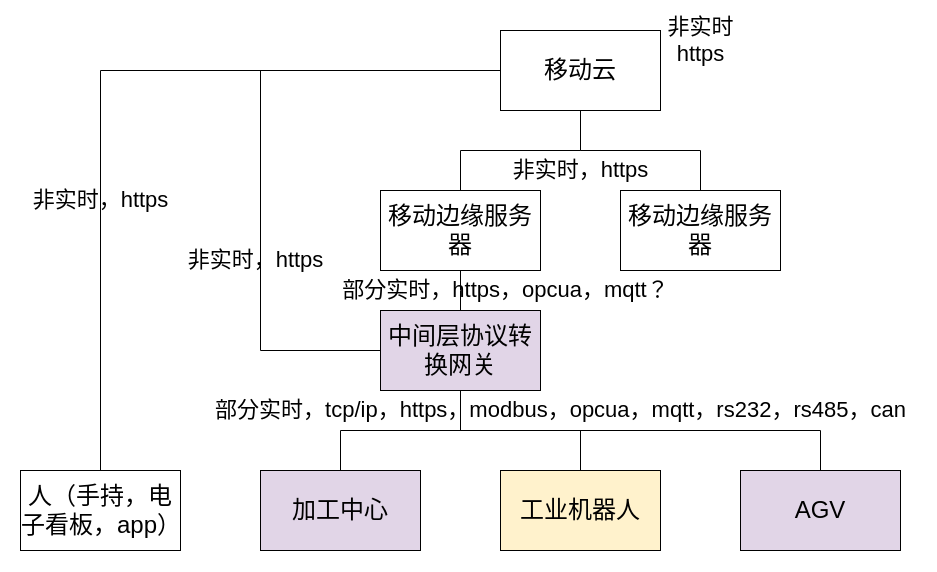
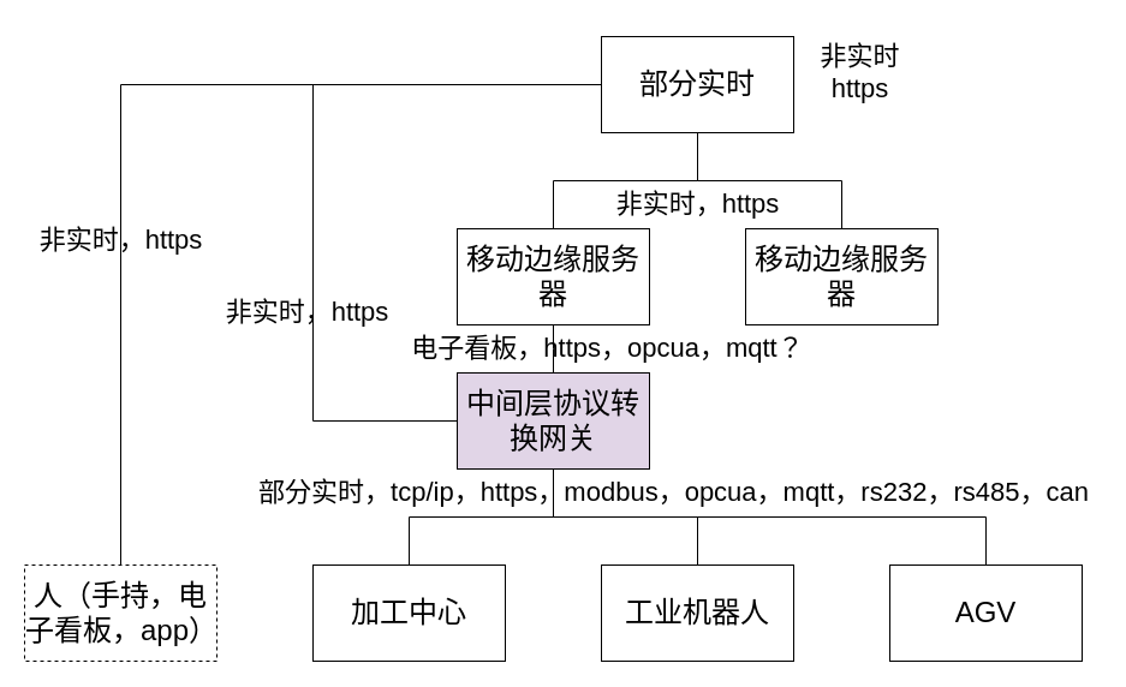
  <mxCell id="0" />
  <mxCell id="1" parent="0" />
- <mxCell id="2" value="&lt;font style=&quot;font-size: 24px&quot;&gt;移动云&lt;/font&gt;" style="rounded=0;whiteSpace=wrap;html=1;" parent="1" vertex="1"><mxGeometry x="500" y="30" width="160" height="80" as="geometry" /></mxCell>
+ <mxCell id="2" value="&lt;font style=&quot;font-size: 24px&quot;&gt;部分实时&lt;/font&gt;" style="rounded=0;whiteSpace=wrap;html=1;" parent="1" vertex="1"><mxGeometry x="500" y="30" width="160" height="80" as="geometry" /></mxCell>
  <mxCell id="3" value="&lt;font style=&quot;font-size: 24px&quot;&gt;移动边缘服务器&lt;/font&gt;" style="rounded=0;whiteSpace=wrap;html=1;" parent="1" vertex="1"><mxGeometry x="380" y="190" width="160" height="80" as="geometry" /></mxCell>
  <mxCell id="4" value="&lt;font style=&quot;font-size: 24px&quot;&gt;移动边缘服务器&lt;/font&gt;" style="rounded=0;whiteSpace=wrap;html=1;" parent="1" vertex="1"><mxGeometry x="620" y="190" width="160" height="80" as="geometry" /></mxCell>
  <mxCell id="5" value="" style="endArrow=none;html=1;entryX=0.5;entryY=0;entryDx=0;entryDy=0;exitX=0.5;exitY=1;exitDx=0;exitDy=0;rounded=0;" parent="1" source="2" target="3" edge="1"><mxGeometry width="50" height="50" relative="1" as="geometry"><mxPoint y="80" as="sourcePoint" x="670" /><mxPoint x="710" y="80" as="targetPoint" /><Array as="points"><mxPoint x="580" y="150" /><mxPoint x="460" y="150" /></Array></mxGeometry></mxCell>
  <mxCell id="6" value="" style="endArrow=none;html=1;entryX=0.5;entryY=0;entryDx=0;entryDy=0;exitX=0.5;exitY=1;exitDx=0;exitDy=0;rounded=0;" parent="1" source="2" target="4" edge="1"><mxGeometry width="50" height="50" relative="1" as="geometry"><mxPoint x="590" y="120" as="sourcePoint" /><mxPoint x="470" y="200" as="targetPoint" /><Array as="points"><mxPoint x="580" y="150" /><mxPoint x="700" y="150" /></Array></mxGeometry></mxCell>
  <mxCell id="7" value="&lt;span style=&quot;font-size: 24px&quot;&gt;中间层协议转换网关&lt;/span&gt;" style="rounded=0;whiteSpace=wrap;html=1;fillColor=#e1d5e7;" parent="1" vertex="1"><mxGeometry x="380" y="310" width="160" height="80" as="geometry" /></mxCell>
  <mxCell id="8" value="" style="endArrow=none;html=1;entryX=0.5;entryY=0;entryDx=0;entryDy=0;rounded=0;" parent="1" target="7" edge="1"><mxGeometry width="50" height="50" relative="1" as="geometry"><mxPoint x="460" y="270" as="sourcePoint" /><mxPoint x="470" y="200" as="targetPoint" /><Array as="points"><mxPoint x="460" y="290" /></Array></mxGeometry></mxCell>
- <mxCell id="9" value="&lt;font style=&quot;font-size: 24px&quot;&gt;加工中心&lt;/font&gt;" style="rounded=0;whiteSpace=wrap;html=1;fillColor=#e1d5e7;" parent="1" vertex="1"><mxGeometry x="260" y="470" width="160" height="80" as="geometry" /></mxCell>
- <mxCell id="10" value="&lt;span style=&quot;font-size: 24px&quot;&gt;工业机器人&lt;/span&gt;" style="rounded=0;whiteSpace=wrap;html=1;fillColor=#fff2cc;" parent="1" vertex="1"><mxGeometry x="500" y="470" width="160" height="80" as="geometry" /></mxCell>
+ <mxCell id="9" value="&lt;font style=&quot;font-size: 24px&quot;&gt;加工中心&lt;/font&gt;" style="rounded=0;whiteSpace=wrap;html=1;" parent="1" vertex="1"><mxGeometry x="260" y="470" width="160" height="80" as="geometry" /></mxCell>
+ <mxCell id="10" value="&lt;span style=&quot;font-size: 24px&quot;&gt;工业机器人&lt;/span&gt;" style="rounded=0;whiteSpace=wrap;html=1;" parent="1" vertex="1"><mxGeometry x="500" y="470" width="160" height="80" as="geometry" /></mxCell>
  <mxCell id="11" value="" style="endArrow=none;html=1;entryX=0.5;entryY=0;entryDx=0;entryDy=0;exitX=0.5;exitY=1;exitDx=0;exitDy=0;rounded=0;" parent="1" edge="1"><mxGeometry width="50" height="50" relative="1" as="geometry"><mxPoint x="460" y="390" as="sourcePoint" /><mxPoint x="340" y="470" as="targetPoint" /><Array as="points"><mxPoint x="460" y="430" /><mxPoint x="340" y="430" /></Array></mxGeometry></mxCell>
  <mxCell id="12" value="" style="endArrow=none;html=1;entryX=0.5;entryY=0;entryDx=0;entryDy=0;exitX=0.5;exitY=1;exitDx=0;exitDy=0;rounded=0;" parent="1" edge="1"><mxGeometry width="50" height="50" relative="1" as="geometry"><mxPoint x="460" y="390" as="sourcePoint" /><mxPoint x="580" y="470" as="targetPoint" /><Array as="points"><mxPoint x="460" y="430" /><mxPoint x="580" y="430" /></Array></mxGeometry></mxCell>
  <mxCell id="13" value="&lt;font style=&quot;font-size: 22px&quot;&gt;非实时，https&lt;/font&gt;" style="text;html=1;align=center;verticalAlign=middle;resizable=0;points=[];autosize=1;strokeWidth=5;" parent="1" vertex="1"><mxGeometry x="505" y="160" width="150" height="20" as="geometry" /></mxCell>
- <mxCell id="14" value="&lt;font style=&quot;font-size: 22px&quot;&gt;部分实时，https，opcua，mqtt？&lt;/font&gt;" style="text;html=1;align=center;verticalAlign=middle;resizable=0;points=[];autosize=1;strokeWidth=5;" parent="1" vertex="1"><mxGeometry x="335" y="280" width="340" height="20" as="geometry" /></mxCell>
+ <mxCell id="14" value="&lt;font style=&quot;font-size: 22px&quot;&gt;电子看板，https，opcua，mqtt？&lt;/font&gt;" style="text;html=1;align=center;verticalAlign=middle;resizable=0;points=[];autosize=1;strokeWidth=5;" parent="1" vertex="1"><mxGeometry x="335" y="280" width="340" height="20" as="geometry" /></mxCell>
  <mxCell id="15" value="&lt;font style=&quot;font-size: 22px&quot;&gt;部分实时，tcp/ip，https，modbus，opcua，mqtt，rs232，rs485，can&lt;/font&gt;" style="text;html=1;align=center;verticalAlign=middle;resizable=0;points=[];autosize=1;strokeWidth=5;" parent="1" vertex="1"><mxGeometry x="205" y="400" width="710" height="20" as="geometry" /></mxCell>
- <mxCell id="16" value="&lt;font style=&quot;font-size: 22px&quot;&gt;非实时&lt;br&gt;https&lt;/font&gt;" style="text;html=1;align=center;verticalAlign=middle;resizable=0;points=[];autosize=1;strokeWidth=5;" parent="1" vertex="1"><mxGeometry x="660" y="20" width="80" height="40" as="geometry" /></mxCell>
+ <mxCell id="16" value="&lt;font style=&quot;font-size: 22px&quot;&gt;非实时&lt;br&gt;https&lt;/font&gt;" style="text;html=1;align=center;verticalAlign=middle;resizable=0;points=[];autosize=1;strokeWidth=5;" parent="1" vertex="1"><mxGeometry x="675" y="40" width="80" height="40" as="geometry" /></mxCell>
  <mxCell id="17" value="" style="endArrow=none;html=1;exitX=0;exitY=0.5;exitDx=0;exitDy=0;rounded=0;entryX=0;entryY=0.5;entryDx=0;entryDy=0;dashed=0;" parent="1" source="2" target="7" edge="1"><mxGeometry width="50" height="50" relative="1" as="geometry"><mxPoint x="380" y="70" as="sourcePoint" /><mxPoint x="260" y="350" as="targetPoint" /><Array as="points"><mxPoint x="380" y="70" /><mxPoint x="260" y="70" /><mxPoint x="260" y="350" /></Array></mxGeometry></mxCell>
- <mxCell id="18" value="&lt;font style=&quot;font-size: 24px&quot;&gt;人（手持，电子看板，app）&lt;/font&gt;" style="rounded=0;whiteSpace=wrap;html=1;" parent="1" vertex="1"><mxGeometry x="20" y="470" width="160" height="80" as="geometry" /></mxCell>
+ <mxCell id="18" value="&lt;font style=&quot;font-size: 24px&quot;&gt;人（手持，电子看板，app）&lt;/font&gt;" style="rounded=0;whiteSpace=wrap;html=1;dashed=1;" parent="1" vertex="1"><mxGeometry x="20" y="470" width="160" height="80" as="geometry" /></mxCell>
  <mxCell id="19" value="" style="endArrow=none;html=1;rounded=0;entryX=0.5;entryY=0;entryDx=0;entryDy=0;" parent="1" target="18" edge="1"><mxGeometry width="50" height="50" relative="1" as="geometry"><mxPoint x="500" y="70" as="sourcePoint" /><mxPoint x="407" y="350" as="targetPoint" /><Array as="points"><mxPoint x="407" y="70" /><mxPoint x="100" y="70" /></Array></mxGeometry></mxCell>
  <mxCell id="20" value="&lt;font style=&quot;font-size: 22px&quot;&gt;非实时，https&lt;/font&gt;" style="text;html=1;align=center;verticalAlign=middle;resizable=0;points=[];autosize=1;strokeWidth=5;" parent="1" vertex="1"><mxGeometry x="25" y="190" width="150" height="20" as="geometry" /></mxCell>
- <mxCell id="21" value="&lt;span style=&quot;font-size: 24px&quot;&gt;AGV&lt;/span&gt;" style="rounded=0;whiteSpace=wrap;html=1;fillColor=#e1d5e7;" parent="1" vertex="1"><mxGeometry x="740" y="470" width="160" height="80" as="geometry" /></mxCell>
+ <mxCell id="21" value="&lt;span style=&quot;font-size: 24px&quot;&gt;AGV&lt;/span&gt;" style="rounded=0;whiteSpace=wrap;html=1;" parent="1" vertex="1"><mxGeometry x="740" y="470" width="160" height="80" as="geometry" /></mxCell>
  <mxCell id="22" value="&lt;font style=&quot;font-size: 22px&quot;&gt;非实时，https&lt;/font&gt;" style="text;html=1;align=center;verticalAlign=middle;resizable=0;points=[];autosize=1;strokeWidth=5;" parent="1" vertex="1"><mxGeometry x="180" y="250" width="150" height="20" as="geometry" /></mxCell>
  <mxCell id="23" value="" style="endArrow=none;html=1;entryX=0.5;entryY=0;entryDx=0;entryDy=0;exitX=0.5;exitY=1;exitDx=0;exitDy=0;rounded=0;" parent="1" source="7" edge="1"><mxGeometry width="50" height="50" relative="1" as="geometry"><mxPoint x="700" y="390" as="sourcePoint" /><mxPoint x="820" y="470" as="targetPoint" /><Array as="points"><mxPoint x="460" y="430" /><mxPoint x="820" y="430" /></Array></mxGeometry></mxCell>
